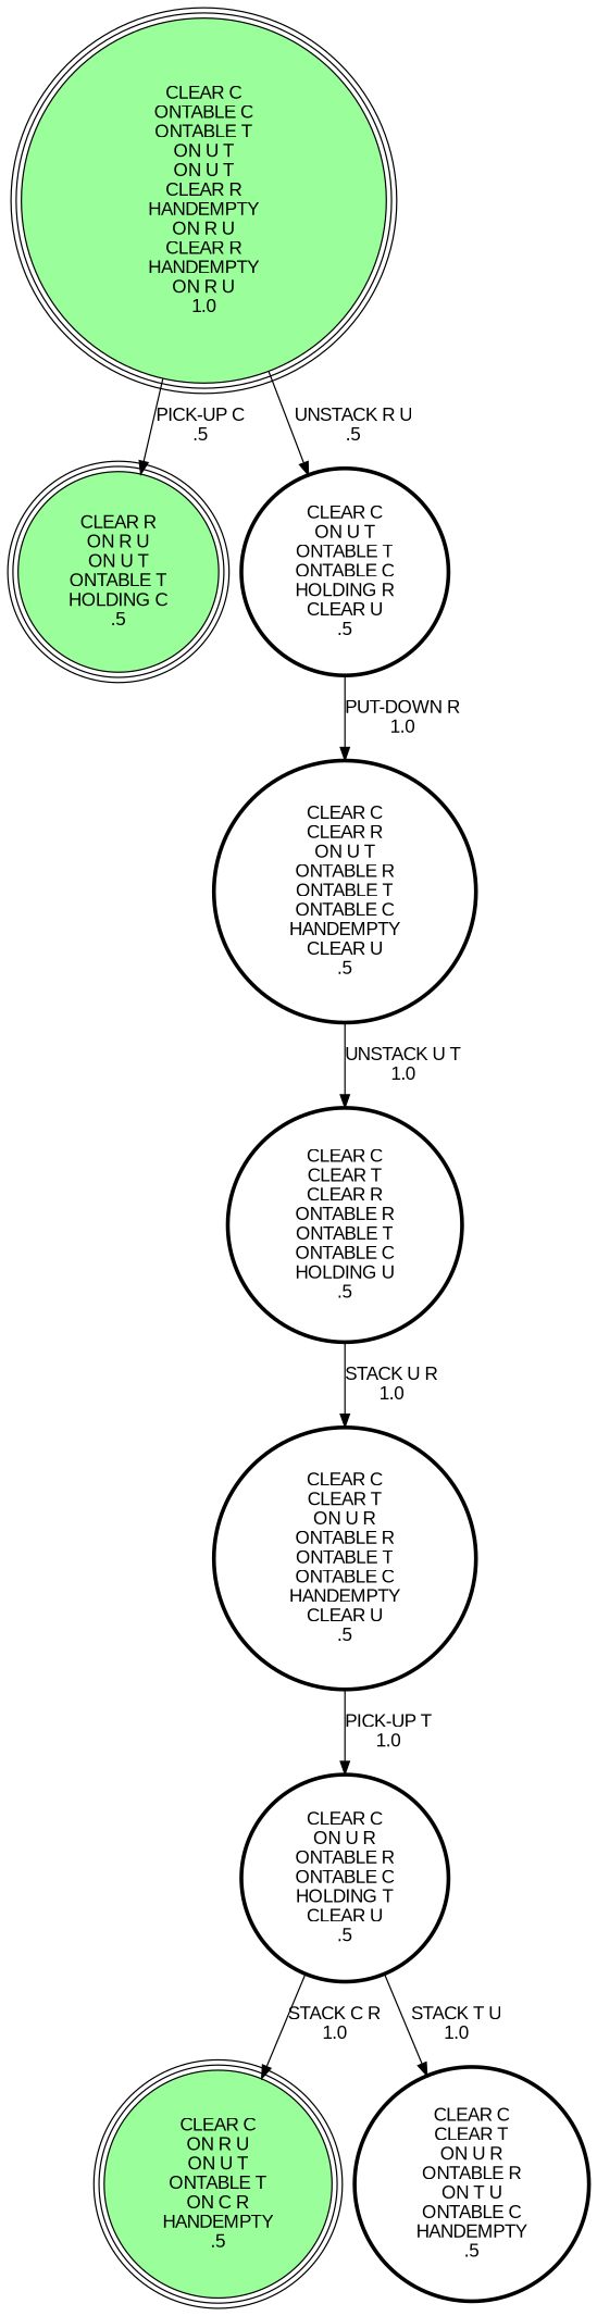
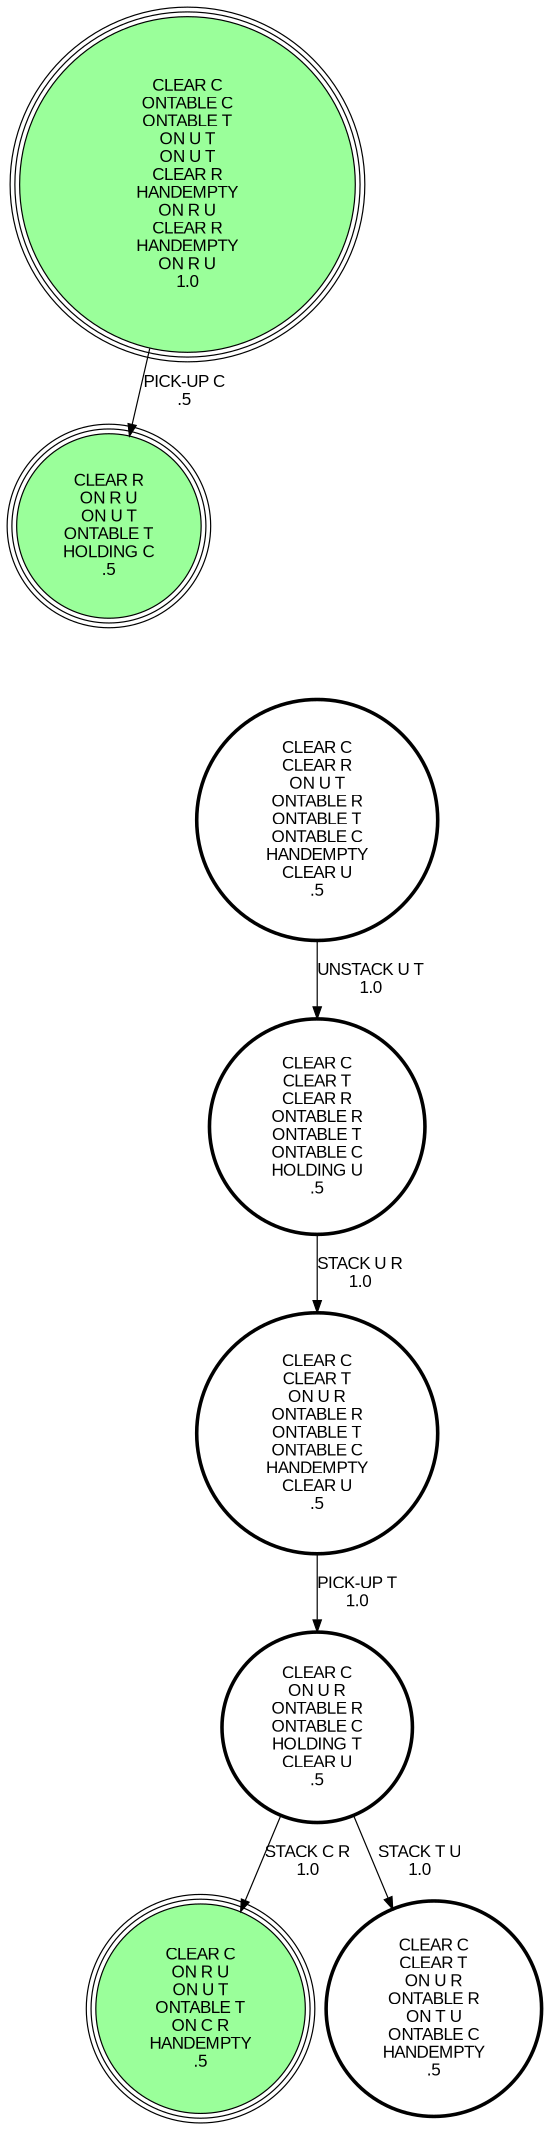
  digraph {
    fontname="Liberation Sans"
    node [fontname="Liberation Sans" shape=circle penwidth=3]
    edge [fontname="Liberation Sans"]
    "CLEAR C\nONTABLE C\nONTABLE T\nON U T\nON U T\nCLEAR R\nHANDEMPTY\nON R U\nCLEAR R\nHANDEMPTY\nON R U\n1.0\n" [fillcolor=palegreen1 peripheries=3 style=filled penwidth=""]
    "CLEAR R\nON R U\nON U T\nONTABLE T\nHOLDING C\n.5\n" [fillcolor=palegreen1 peripheries=3 style=filled penwidth=""]
-   "CLEAR C\nON U T\nONTABLE T\nONTABLE C\nHOLDING R\nCLEAR U\n.5\n"
    "CLEAR C\nCLEAR R\nON U T\nONTABLE R\nONTABLE T\nONTABLE C\nHANDEMPTY\nCLEAR U\n.5\n"
    "CLEAR C\nON R U\nON U T\nONTABLE T\nON C R\nHANDEMPTY\n.5\n" [fillcolor=palegreen1 peripheries=3 style=filled penwidth=""]
    "CLEAR C\nCLEAR T\nCLEAR R\nONTABLE R\nONTABLE T\nONTABLE C\nHOLDING U\n.5\n"
    "CLEAR C\nON U R\nONTABLE R\nONTABLE C\nHOLDING T\nCLEAR U\n.5\n"
    "CLEAR C\nCLEAR T\nON U R\nONTABLE R\nON T U\nONTABLE C\nHANDEMPTY\n.5\n"
    "CLEAR C\nCLEAR T\nON U R\nONTABLE R\nONTABLE T\nONTABLE C\nHANDEMPTY\nCLEAR U\n.5\n"
    "CLEAR C\nONTABLE C\nONTABLE T\nON U T\nON U T\nCLEAR R\nHANDEMPTY\nON R U\nCLEAR R\nHANDEMPTY\nON R U\n1.0\n" -> "CLEAR R\nON R U\nON U T\nONTABLE T\nHOLDING C\n.5\n" [label="PICK-UP C\n.5\n"]
-   "CLEAR C\nONTABLE C\nONTABLE T\nON U T\nON U T\nCLEAR R\nHANDEMPTY\nON R U\nCLEAR R\nHANDEMPTY\nON R U\n1.0\n" -> "CLEAR C\nON U T\nONTABLE T\nONTABLE C\nHOLDING R\nCLEAR U\n.5\n" [label="UNSTACK R U\n.5\n"]
-   "CLEAR C\nON U T\nONTABLE T\nONTABLE C\nHOLDING R\nCLEAR U\n.5\n" -> "CLEAR C\nCLEAR R\nON U T\nONTABLE R\nONTABLE T\nONTABLE C\nHANDEMPTY\nCLEAR U\n.5\n" [label="PUT-DOWN R\n1.0\n"]
    "CLEAR C\nCLEAR R\nON U T\nONTABLE R\nONTABLE T\nONTABLE C\nHANDEMPTY\nCLEAR U\n.5\n" -> "CLEAR C\nCLEAR T\nCLEAR R\nONTABLE R\nONTABLE T\nONTABLE C\nHOLDING U\n.5\n" [label="UNSTACK U T\n1.0\n"]
    "CLEAR C\nCLEAR T\nCLEAR R\nONTABLE R\nONTABLE T\nONTABLE C\nHOLDING U\n.5\n" -> "CLEAR C\nCLEAR T\nON U R\nONTABLE R\nONTABLE T\nONTABLE C\nHANDEMPTY\nCLEAR U\n.5\n" [label="STACK U R\n1.0\n"]
    "CLEAR C\nON U R\nONTABLE R\nONTABLE C\nHOLDING T\nCLEAR U\n.5\n" -> "CLEAR C\nON R U\nON U T\nONTABLE T\nON C R\nHANDEMPTY\n.5\n" [label="STACK C R\n1.0\n"]
    "CLEAR C\nON U R\nONTABLE R\nONTABLE C\nHOLDING T\nCLEAR U\n.5\n" -> "CLEAR C\nCLEAR T\nON U R\nONTABLE R\nON T U\nONTABLE C\nHANDEMPTY\n.5\n" [label="STACK T U\n1.0\n"]
    "CLEAR C\nCLEAR T\nON U R\nONTABLE R\nONTABLE T\nONTABLE C\nHANDEMPTY\nCLEAR U\n.5\n" -> "CLEAR C\nON U R\nONTABLE R\nONTABLE C\nHOLDING T\nCLEAR U\n.5\n" [label="PICK-UP T\n1.0\n"]
  }
